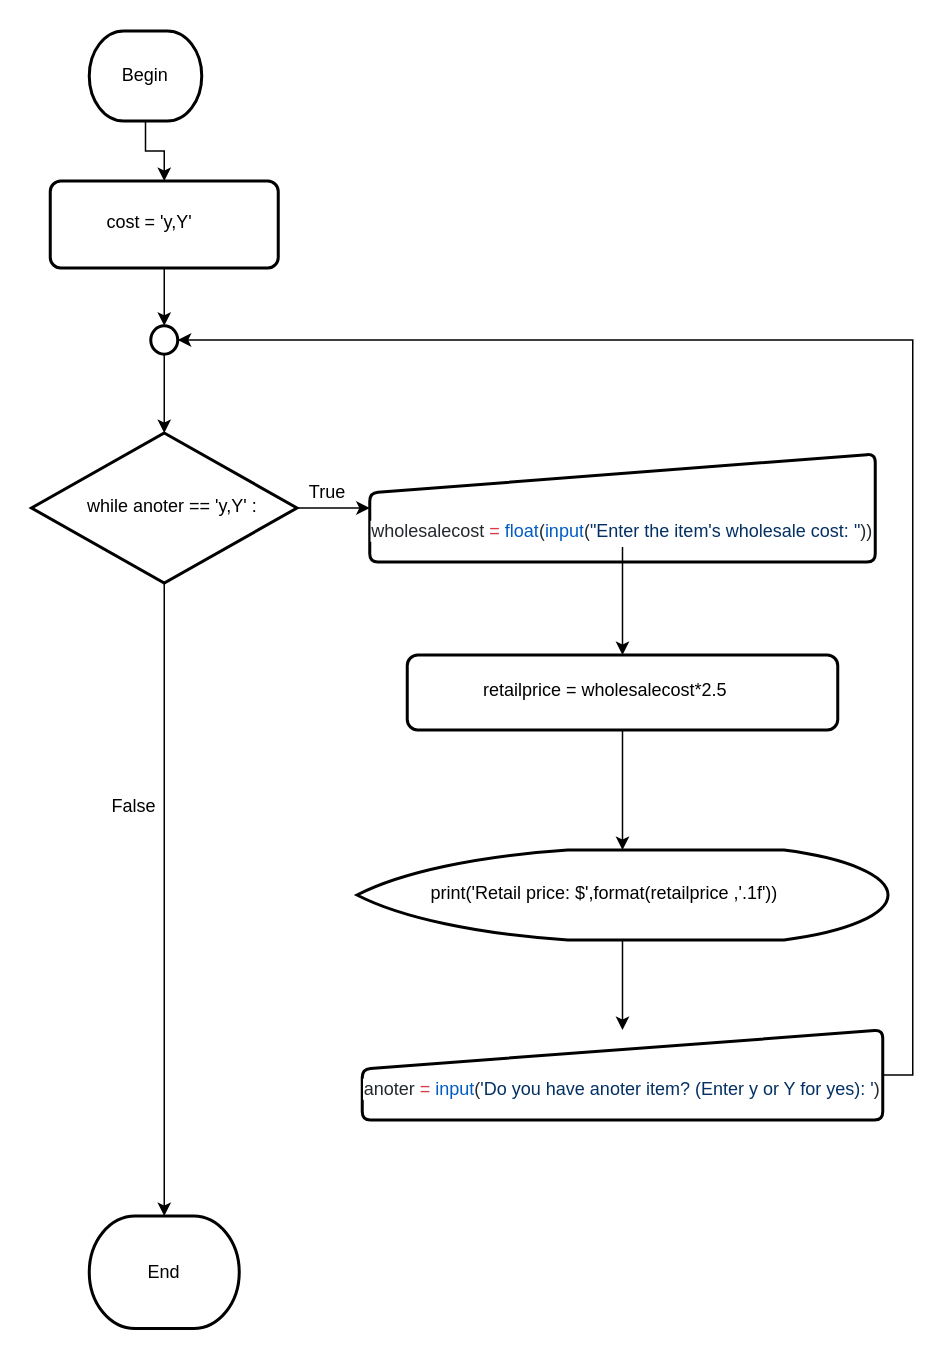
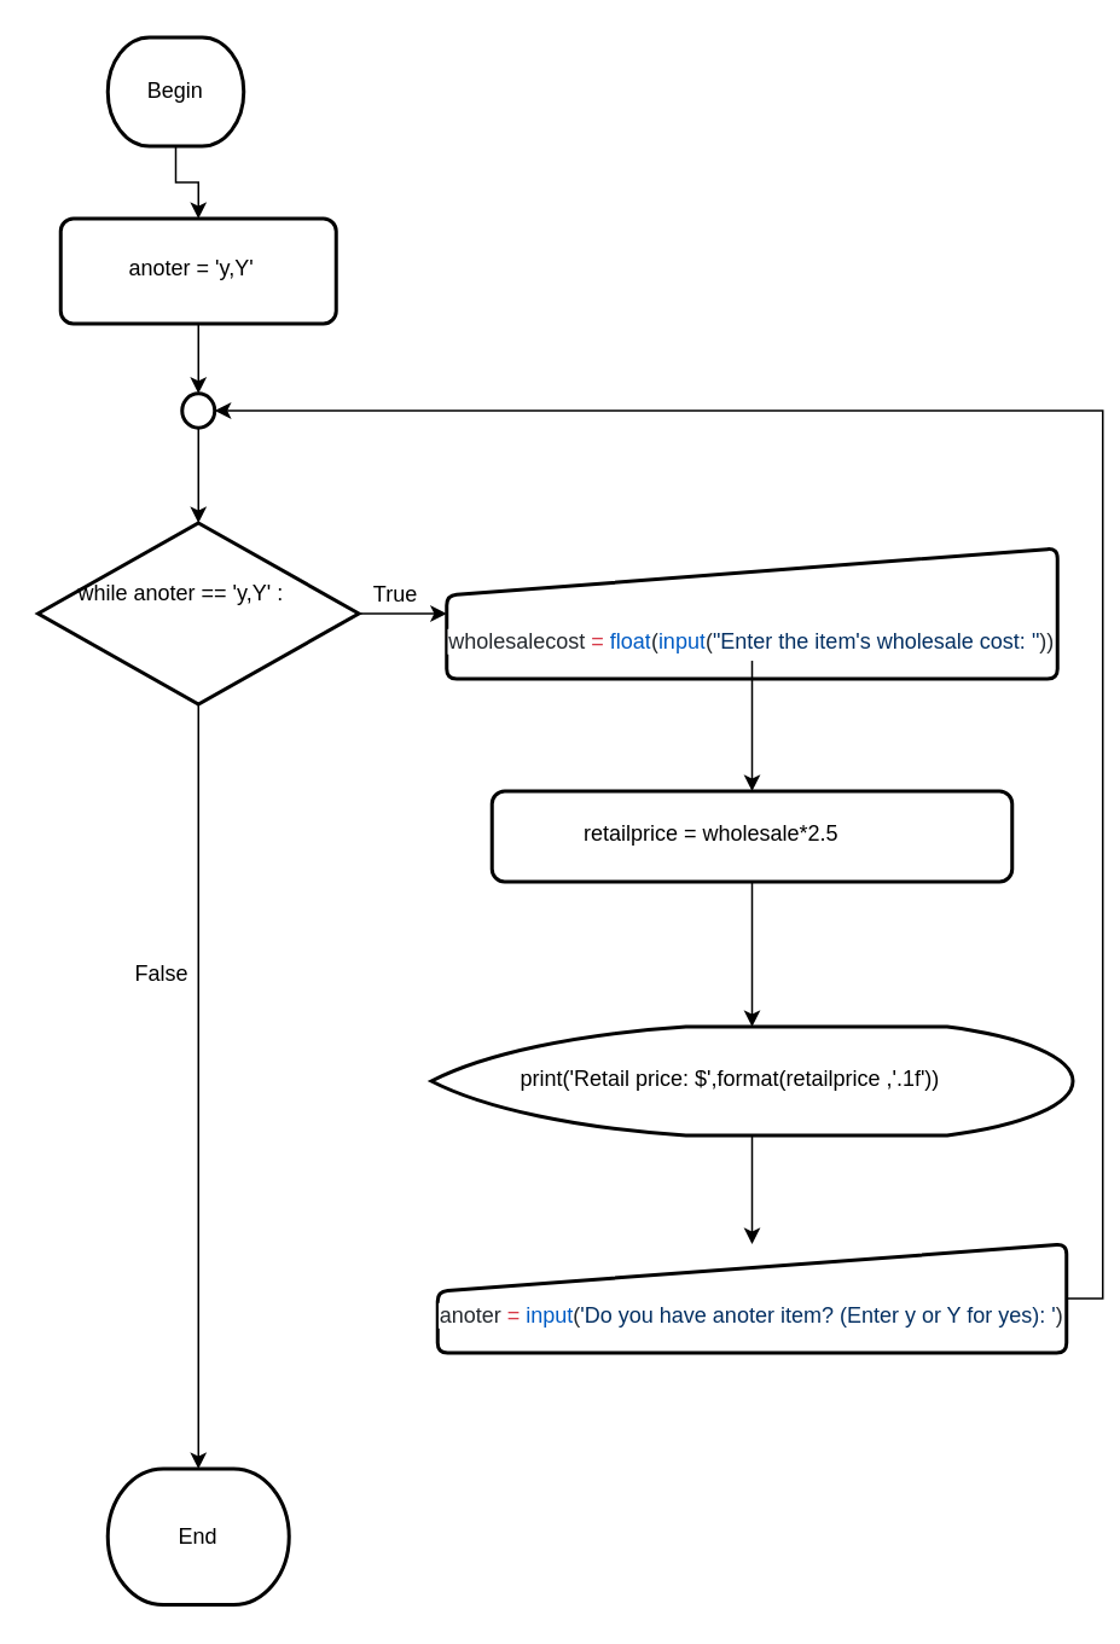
  <mxCell id="0" />
  <mxCell id="1" parent="0" />
  <mxCell id="2" style="edgeStyle=orthogonalEdgeStyle;rounded=0;orthogonalLoop=1;jettySize=auto;html=1;exitX=0.5;exitY=1;exitDx=0;exitDy=0;exitPerimeter=0;entryX=0.5;entryY=0;entryDx=0;entryDy=0;" edge="1" parent="1" source="3" target="14"><mxGeometry relative="1" as="geometry" /></mxCell>
  <mxCell id="3" value="Begin" style="strokeWidth=2;html=1;shape=mxgraph.flowchart.terminator;whiteSpace=wrap;" vertex="1" parent="1"><mxGeometry x="59" y="20" width="75" height="60" as="geometry" /></mxCell>
  <mxCell id="4" value="" style="verticalLabelPosition=bottom;verticalAlign=top;html=1;strokeWidth=2;shape=manualInput;whiteSpace=wrap;rounded=1;size=26;arcSize=11;" vertex="1" parent="1"><mxGeometry x="246" y="302" width="337" height="72" as="geometry" /></mxCell>
  <mxCell id="5" style="edgeStyle=orthogonalEdgeStyle;rounded=0;orthogonalLoop=1;jettySize=auto;html=1;exitX=0.5;exitY=1;exitDx=0;exitDy=0;entryX=0.5;entryY=0;entryDx=0;entryDy=0;" edge="1" parent="1" source="6" target="8"><mxGeometry relative="1" as="geometry" /></mxCell>
  <mxCell id="6" value="&lt;span style=&quot;color: rgb(36 , 41 , 46) ; font-family: , &amp;#34;consolas&amp;#34; , &amp;#34;liberation mono&amp;#34; , &amp;#34;menlo&amp;#34; , monospace ; white-space: pre ; background-color: rgb(255 , 255 , 255)&quot;&gt;wholesalecost &lt;/span&gt;&lt;span class=&quot;pl-k&quot; style=&quot;box-sizing: border-box ; color: rgb(215 , 58 , 73) ; font-family: , &amp;#34;consolas&amp;#34; , &amp;#34;liberation mono&amp;#34; , &amp;#34;menlo&amp;#34; , monospace ; white-space: pre ; background-color: rgb(255 , 255 , 255)&quot;&gt;=&lt;/span&gt;&lt;span style=&quot;color: rgb(36 , 41 , 46) ; font-family: , &amp;#34;consolas&amp;#34; , &amp;#34;liberation mono&amp;#34; , &amp;#34;menlo&amp;#34; , monospace ; white-space: pre ; background-color: rgb(255 , 255 , 255)&quot;&gt; &lt;/span&gt;&lt;span class=&quot;pl-c1&quot; style=&quot;box-sizing: border-box ; color: rgb(0 , 92 , 197) ; font-family: , &amp;#34;consolas&amp;#34; , &amp;#34;liberation mono&amp;#34; , &amp;#34;menlo&amp;#34; , monospace ; white-space: pre ; background-color: rgb(255 , 255 , 255)&quot;&gt;float&lt;/span&gt;&lt;span style=&quot;color: rgb(36 , 41 , 46) ; font-family: , &amp;#34;consolas&amp;#34; , &amp;#34;liberation mono&amp;#34; , &amp;#34;menlo&amp;#34; , monospace ; white-space: pre ; background-color: rgb(255 , 255 , 255)&quot;&gt;(&lt;/span&gt;&lt;span class=&quot;pl-c1&quot; style=&quot;box-sizing: border-box ; color: rgb(0 , 92 , 197) ; font-family: , &amp;#34;consolas&amp;#34; , &amp;#34;liberation mono&amp;#34; , &amp;#34;menlo&amp;#34; , monospace ; white-space: pre ; background-color: rgb(255 , 255 , 255)&quot;&gt;input&lt;/span&gt;&lt;span style=&quot;color: rgb(36 , 41 , 46) ; font-family: , &amp;#34;consolas&amp;#34; , &amp;#34;liberation mono&amp;#34; , &amp;#34;menlo&amp;#34; , monospace ; white-space: pre ; background-color: rgb(255 , 255 , 255)&quot;&gt;(&lt;/span&gt;&lt;span class=&quot;pl-s&quot; style=&quot;box-sizing: border-box ; color: rgb(3 , 47 , 98) ; font-family: , &amp;#34;consolas&amp;#34; , &amp;#34;liberation mono&amp;#34; , &amp;#34;menlo&amp;#34; , monospace ; white-space: pre ; background-color: rgb(255 , 255 , 255)&quot;&gt;&lt;span class=&quot;pl-pds&quot; style=&quot;box-sizing: border-box&quot;&gt;&quot;&lt;/span&gt;Enter the item's wholesale cost: &lt;span class=&quot;pl-pds&quot; style=&quot;box-sizing: border-box&quot;&gt;&quot;&lt;/span&gt;&lt;/span&gt;&lt;span style=&quot;color: rgb(36 , 41 , 46) ; font-family: , &amp;#34;consolas&amp;#34; , &amp;#34;liberation mono&amp;#34; , &amp;#34;menlo&amp;#34; , monospace ; white-space: pre ; background-color: rgb(255 , 255 , 255)&quot;&gt;))&lt;/span&gt;" style="text;html=1;strokeColor=none;fillColor=none;align=center;verticalAlign=middle;whiteSpace=wrap;rounded=0;" vertex="1" parent="1"><mxGeometry x="258" y="344" width="313" height="20" as="geometry" /></mxCell>
  <mxCell id="7" style="edgeStyle=orthogonalEdgeStyle;rounded=0;orthogonalLoop=1;jettySize=auto;html=1;exitX=0.5;exitY=1;exitDx=0;exitDy=0;entryX=0.5;entryY=0;entryDx=0;entryDy=0;entryPerimeter=0;" edge="1" parent="1" source="8" target="11"><mxGeometry relative="1" as="geometry" /></mxCell>
  <mxCell id="8" value="" style="rounded=1;whiteSpace=wrap;html=1;absoluteArcSize=1;arcSize=14;strokeWidth=2;" vertex="1" parent="1"><mxGeometry x="271" y="436" width="287" height="50" as="geometry" /></mxCell>
- <mxCell id="9" value="retailprice = wholesalecost*2.5" style="text;html=1;" vertex="1" parent="1"><mxGeometry x="319.5" y="446" width="190" height="30" as="geometry" /></mxCell>
+ <mxCell id="9" value="retailprice = wholesale*2.5" style="text;html=1;" vertex="1" parent="1"><mxGeometry x="319.5" y="446" width="190" height="30" as="geometry" /></mxCell>
  <mxCell id="10" style="edgeStyle=orthogonalEdgeStyle;rounded=0;orthogonalLoop=1;jettySize=auto;html=1;exitX=0.5;exitY=1;exitDx=0;exitDy=0;exitPerimeter=0;entryX=0.5;entryY=0;entryDx=0;entryDy=0;" edge="1" parent="1" source="11" target="21"><mxGeometry relative="1" as="geometry" /></mxCell>
  <mxCell id="11" value="" style="strokeWidth=2;html=1;shape=mxgraph.flowchart.display;whiteSpace=wrap;" vertex="1" parent="1"><mxGeometry x="237.5" y="566" width="354" height="60" as="geometry" /></mxCell>
  <mxCell id="12" value="print('Retail price: $',format(retailprice ,'.1f'))" style="text;html=1;" vertex="1" parent="1"><mxGeometry x="284.5" y="581" width="260" height="30" as="geometry" /></mxCell>
  <mxCell id="13" style="edgeStyle=orthogonalEdgeStyle;rounded=0;orthogonalLoop=1;jettySize=auto;html=1;exitX=0.5;exitY=1;exitDx=0;exitDy=0;entryX=0.5;entryY=0;entryDx=0;entryDy=0;entryPerimeter=0;" edge="1" parent="1" source="14" target="25"><mxGeometry relative="1" as="geometry" /></mxCell>
  <mxCell id="14" value="" style="rounded=1;whiteSpace=wrap;html=1;absoluteArcSize=1;arcSize=14;strokeWidth=2;" vertex="1" parent="1"><mxGeometry x="33" y="120" width="152" height="58" as="geometry" /></mxCell>
- <mxCell id="15" value="cost = 'y,Y'" style="text;html=1;" vertex="1" parent="1"><mxGeometry x="69" y="134" width="80" height="30" as="geometry" /></mxCell>
+ <mxCell id="15" value="anoter = 'y,Y'" style="text;html=1;" vertex="1" parent="1"><mxGeometry x="69" y="134" width="80" height="30" as="geometry" /></mxCell>
  <mxCell id="16" style="edgeStyle=orthogonalEdgeStyle;rounded=0;orthogonalLoop=1;jettySize=auto;html=1;exitX=1;exitY=0.5;exitDx=0;exitDy=0;exitPerimeter=0;entryX=0;entryY=0.5;entryDx=0;entryDy=0;" edge="1" parent="1" source="18" target="4"><mxGeometry relative="1" as="geometry" /></mxCell>
  <mxCell id="17" style="edgeStyle=orthogonalEdgeStyle;rounded=0;orthogonalLoop=1;jettySize=auto;html=1;exitX=0.5;exitY=1;exitDx=0;exitDy=0;exitPerimeter=0;entryX=0.5;entryY=0;entryDx=0;entryDy=0;entryPerimeter=0;" edge="1" parent="1" source="18" target="23"><mxGeometry relative="1" as="geometry" /></mxCell>
  <mxCell id="18" value="" style="strokeWidth=2;html=1;shape=mxgraph.flowchart.decision;whiteSpace=wrap;" vertex="1" parent="1"><mxGeometry x="20.5" y="288" width="177" height="100" as="geometry" /></mxCell>
- <mxCell id="19" value="while anoter == 'y,Y' :" style="text;html=1;" vertex="1" parent="1"><mxGeometry x="56" y="323" width="130" height="30" as="geometry" /></mxCell>
+ <mxCell id="19" value="while anoter == 'y,Y' :" style="text;html=1;" vertex="1" parent="1"><mxGeometry x="41" y="313" width="130" height="30" as="geometry" /></mxCell>
  <mxCell id="20" style="edgeStyle=orthogonalEdgeStyle;rounded=0;orthogonalLoop=1;jettySize=auto;html=1;exitX=1;exitY=0.5;exitDx=0;exitDy=0;entryX=1;entryY=0.5;entryDx=0;entryDy=0;entryPerimeter=0;" edge="1" parent="1" source="21" target="25"><mxGeometry relative="1" as="geometry" /></mxCell>
  <mxCell id="21" value="" style="verticalLabelPosition=bottom;verticalAlign=top;html=1;strokeWidth=2;shape=manualInput;whiteSpace=wrap;rounded=1;size=26;arcSize=11;" vertex="1" parent="1"><mxGeometry x="241" y="686" width="347" height="60" as="geometry" /></mxCell>
  <mxCell id="22" value="&lt;span style=&quot;color: rgb(36 , 41 , 46) ; font-family: , &amp;#34;consolas&amp;#34; , &amp;#34;liberation mono&amp;#34; , &amp;#34;menlo&amp;#34; , monospace ; white-space: pre ; background-color: rgb(255 , 255 , 255)&quot;&gt;anoter &lt;/span&gt;&lt;span class=&quot;pl-k&quot; style=&quot;box-sizing: border-box ; color: rgb(215 , 58 , 73) ; font-family: , &amp;#34;consolas&amp;#34; , &amp;#34;liberation mono&amp;#34; , &amp;#34;menlo&amp;#34; , monospace ; white-space: pre ; background-color: rgb(255 , 255 , 255)&quot;&gt;=&lt;/span&gt;&lt;span style=&quot;color: rgb(36 , 41 , 46) ; font-family: , &amp;#34;consolas&amp;#34; , &amp;#34;liberation mono&amp;#34; , &amp;#34;menlo&amp;#34; , monospace ; white-space: pre ; background-color: rgb(255 , 255 , 255)&quot;&gt; &lt;/span&gt;&lt;span class=&quot;pl-c1&quot; style=&quot;box-sizing: border-box ; color: rgb(0 , 92 , 197) ; font-family: , &amp;#34;consolas&amp;#34; , &amp;#34;liberation mono&amp;#34; , &amp;#34;menlo&amp;#34; , monospace ; white-space: pre ; background-color: rgb(255 , 255 , 255)&quot;&gt;input&lt;/span&gt;&lt;span style=&quot;color: rgb(36 , 41 , 46) ; font-family: , &amp;#34;consolas&amp;#34; , &amp;#34;liberation mono&amp;#34; , &amp;#34;menlo&amp;#34; , monospace ; white-space: pre ; background-color: rgb(255 , 255 , 255)&quot;&gt;(&lt;/span&gt;&lt;span class=&quot;pl-s&quot; style=&quot;box-sizing: border-box ; color: rgb(3 , 47 , 98) ; font-family: , &amp;#34;consolas&amp;#34; , &amp;#34;liberation mono&amp;#34; , &amp;#34;menlo&amp;#34; , monospace ; white-space: pre ; background-color: rgb(255 , 255 , 255)&quot;&gt;&lt;span class=&quot;pl-pds&quot; style=&quot;box-sizing: border-box&quot;&gt;'&lt;/span&gt;Do you have anoter item? (Enter y or Y for yes): &lt;span class=&quot;pl-pds&quot; style=&quot;box-sizing: border-box&quot;&gt;'&lt;/span&gt;&lt;/span&gt;&lt;span style=&quot;color: rgb(36 , 41 , 46) ; font-family: , &amp;#34;consolas&amp;#34; , &amp;#34;liberation mono&amp;#34; , &amp;#34;menlo&amp;#34; , monospace ; white-space: pre ; background-color: rgb(255 , 255 , 255)&quot;&gt;)&lt;/span&gt;" style="text;html=1;strokeColor=none;fillColor=none;align=center;verticalAlign=middle;whiteSpace=wrap;rounded=0;" vertex="1" parent="1"><mxGeometry x="248" y="716" width="333" height="20" as="geometry" /></mxCell>
  <mxCell id="23" value="End" style="strokeWidth=2;html=1;shape=mxgraph.flowchart.terminator;whiteSpace=wrap;" vertex="1" parent="1"><mxGeometry x="59" y="810" width="100" height="75" as="geometry" /></mxCell>
  <mxCell id="24" style="edgeStyle=orthogonalEdgeStyle;rounded=0;orthogonalLoop=1;jettySize=auto;html=1;exitX=0.5;exitY=1;exitDx=0;exitDy=0;exitPerimeter=0;entryX=0.5;entryY=0;entryDx=0;entryDy=0;entryPerimeter=0;" edge="1" parent="1" source="25" target="18"><mxGeometry relative="1" as="geometry" /></mxCell>
  <mxCell id="25" value="" style="strokeWidth=2;html=1;shape=mxgraph.flowchart.start_2;whiteSpace=wrap;" vertex="1" parent="1"><mxGeometry x="100" y="216.5" width="18" height="19" as="geometry" /></mxCell>
  <mxCell id="26" value="True" style="text;html=1;strokeColor=none;fillColor=none;align=center;verticalAlign=middle;whiteSpace=wrap;rounded=0;" vertex="1" parent="1"><mxGeometry x="197.5" y="318" width="40" height="20" as="geometry" /></mxCell>
  <mxCell id="27" value="False" style="text;html=1;strokeColor=none;fillColor=none;align=center;verticalAlign=middle;whiteSpace=wrap;rounded=0;" vertex="1" parent="1"><mxGeometry x="69" y="527" width="40" height="20" as="geometry" /></mxCell>
